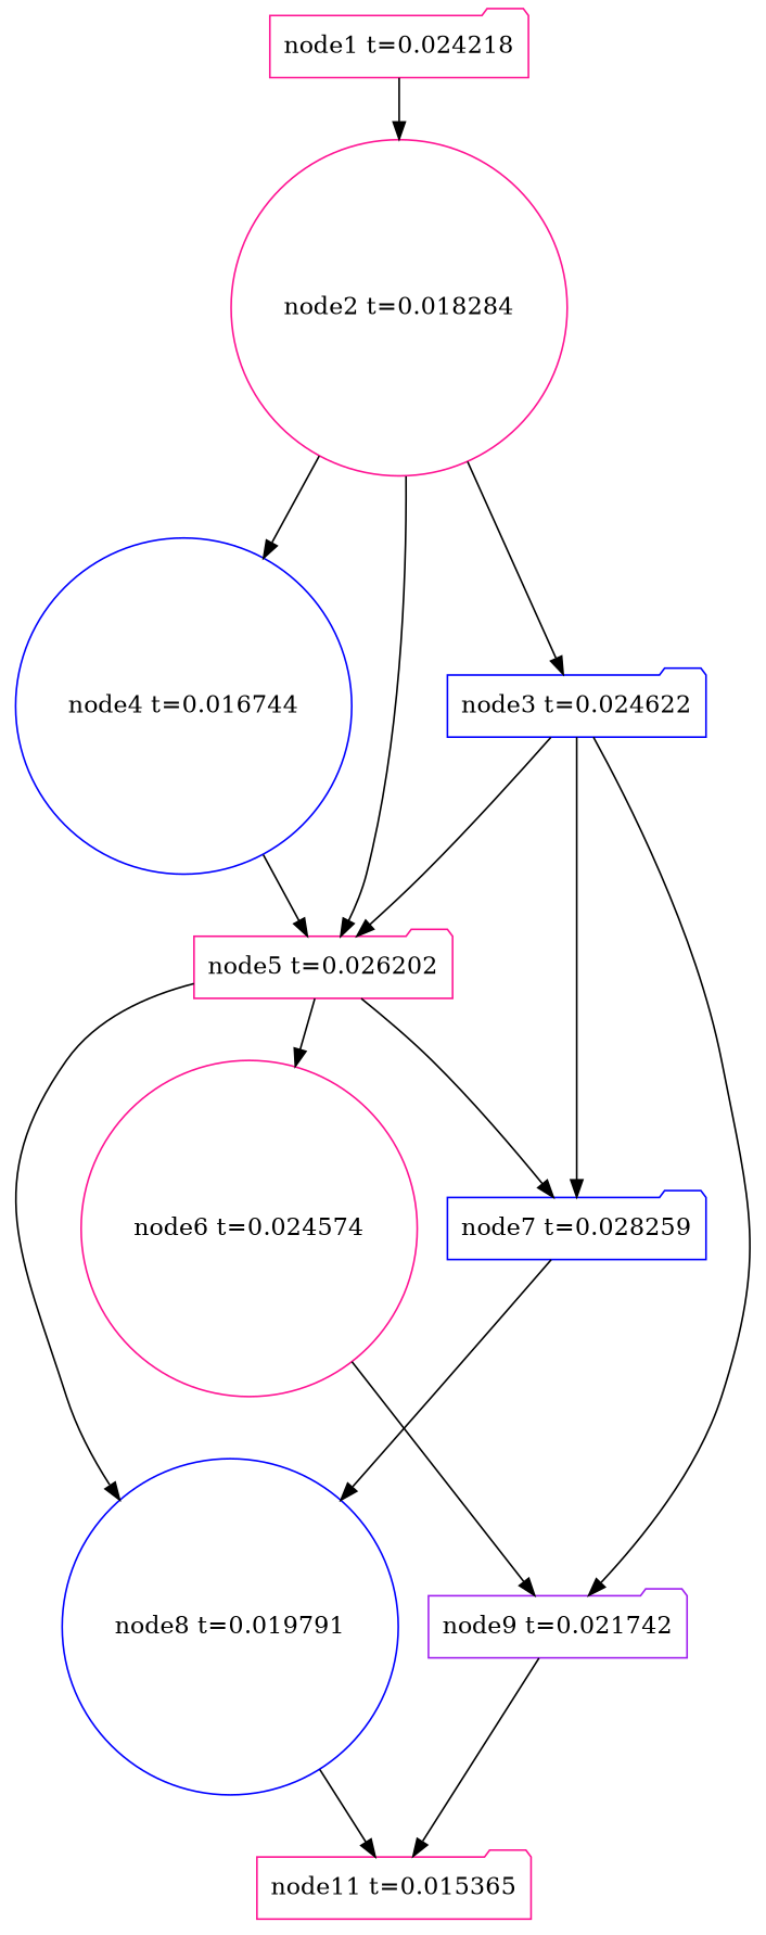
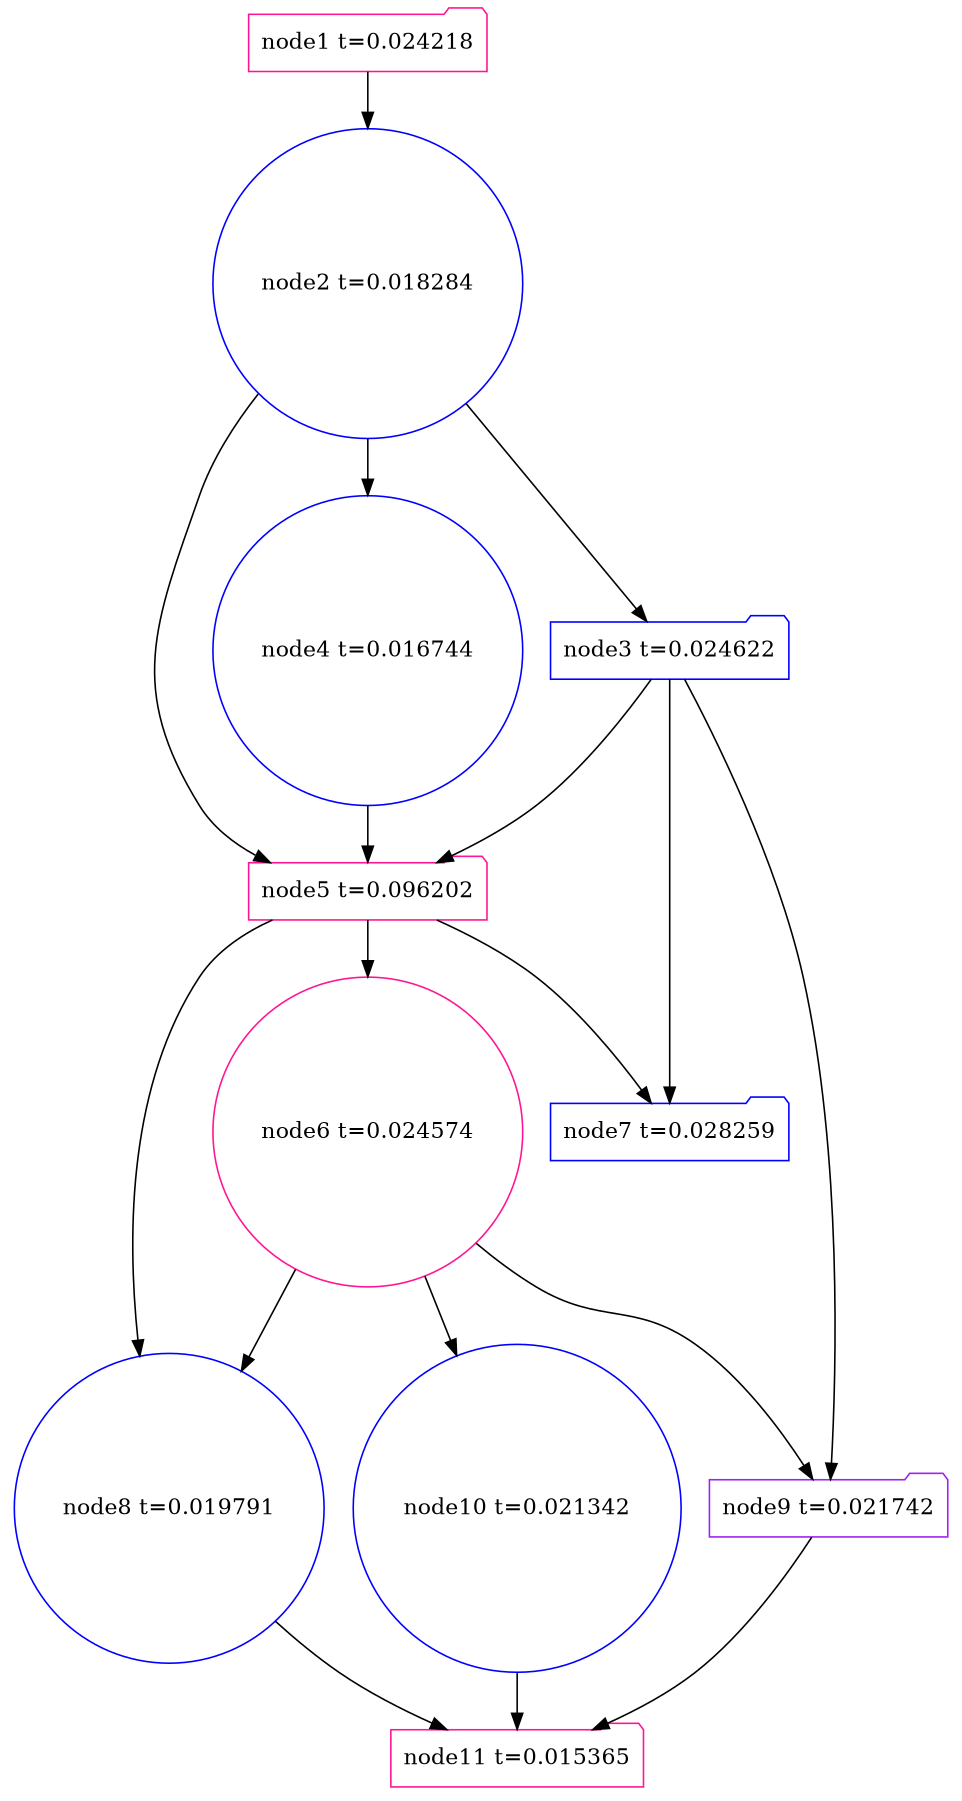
  digraph {
    node [color=deeppink shape=folder]
    n1 [label="node11 t=0.015365"]
+   n2 [color=blue label="node10 t=0.021342" shape=circle]
    n3 [color=purple label="node9 t=0.021742"]
    n4 [color=blue label="node8 t=0.019791" shape=circle]
    n5 [color=blue label="node7 t=0.028259"]
    n6 [label="node6 t=0.024574" shape=circle]
-   n7 [label="node5 t=0.026202"]
+   n7 [label="node5 t=0.096202"]
    n8 [color=blue label="node4 t=0.016744" shape=circle]
    n9 [color=blue label="node3 t=0.024622"]
-   n10 [label="node2 t=0.018284" shape=circle]
+   n10 [color=blue label="node2 t=0.018284" shape=circle]
    n11 [label="node1 t=0.024218"]
+   n2 -> n1
    n3 -> n1
    n4 -> n1
-   n5 -> n4
+   n6 -> n4
+   n6 -> n2
    n6 -> n3
    n7 -> n4
    n7 -> n5
    n7 -> n6
    n8 -> n7
    n9 -> n3
    n9 -> n5
    n9 -> n7
    n10 -> n7
    n10 -> n8
    n10 -> n9
    n11 -> n10
  }
